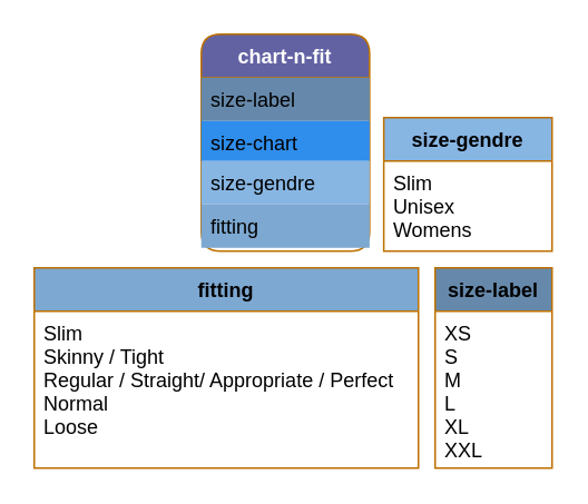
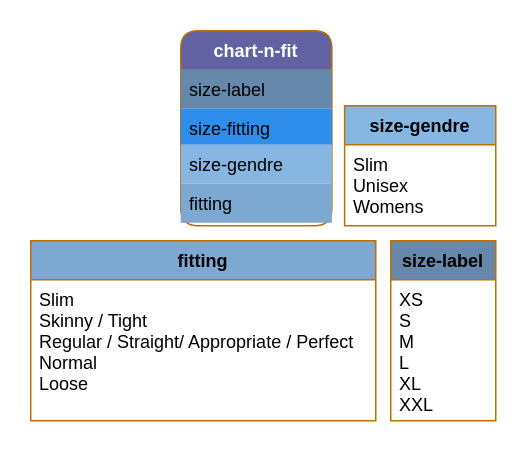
  <mxCell id="0" />
  <mxCell id="1" parent="0" />
  <mxCell id="2" value="fitting" style="swimlane;fontStyle=1;align=center;verticalAlign=top;childLayout=stackLayout;horizontal=1;startSize=26;horizontalStack=0;resizeParent=1;resizeLast=0;collapsible=1;marginBottom=0;rounded=0;shadow=0;strokeWidth=1;fillColor=#7DA8D1;strokeColor=#BD7000;fontColor=#000000;" vertex="1" parent="1"><mxGeometry x="20" y="160" width="230" height="120" as="geometry"><mxRectangle x="230" y="140" width="160" height="26" as="alternateBounds" /></mxGeometry></mxCell>
  <mxCell id="3" value="Slim&#10;Skinny / Tight&#10;Regular / Straight/ Appropriate / Perfect&#10;Normal&#10;Loose" style="text;align=left;verticalAlign=top;spacingLeft=4;spacingRight=4;overflow=hidden;rotatable=0;points=[[0,0.5],[1,0.5]];portConstraint=eastwest;" vertex="1" parent="2"><mxGeometry y="26" width="230" height="94" as="geometry" /></mxCell>
  <mxCell id="4" value="size-label" style="swimlane;fontStyle=1;align=center;verticalAlign=top;childLayout=stackLayout;horizontal=1;startSize=26;horizontalStack=0;resizeParent=1;resizeLast=0;collapsible=1;marginBottom=0;rounded=0;shadow=0;strokeWidth=1;fillColor=#6689AB;strokeColor=#BD7000;fontColor=#000000;" vertex="1" parent="1"><mxGeometry x="260" y="160" width="70" height="120" as="geometry"><mxRectangle x="230" y="140" width="160" height="26" as="alternateBounds" /></mxGeometry></mxCell>
  <mxCell id="5" value="XS&#10;S&#10;M&#10;L&#10;XL&#10;XXL" style="text;align=left;verticalAlign=top;spacingLeft=4;spacingRight=4;overflow=hidden;rotatable=0;points=[[0,0.5],[1,0.5]];portConstraint=eastwest;" vertex="1" parent="4"><mxGeometry y="26" width="70" height="94" as="geometry" /></mxCell>
  <mxCell id="6" value="size-gendre" style="swimlane;fontStyle=1;align=center;verticalAlign=top;childLayout=stackLayout;horizontal=1;startSize=26;horizontalStack=0;resizeParent=1;resizeLast=0;collapsible=1;marginBottom=0;rounded=0;shadow=0;strokeWidth=1;fillColor=#88B6E3;strokeColor=#BD7000;fontColor=#000000;" vertex="1" parent="1"><mxGeometry x="229.25" y="70" width="100.75" height="80" as="geometry"><mxRectangle x="230" y="140" width="160" height="26" as="alternateBounds" /></mxGeometry></mxCell>
  <mxCell id="7" value="Slim&#10;Unisex&#10;Womens" style="text;align=left;verticalAlign=top;spacingLeft=4;spacingRight=4;overflow=hidden;rotatable=0;points=[[0,0.5],[1,0.5]];portConstraint=eastwest;" vertex="1" parent="6"><mxGeometry y="26" width="100.75" height="54" as="geometry" /></mxCell>
  <mxCell id="8" value="chart-n-fit" style="swimlane;fontStyle=1;align=center;verticalAlign=top;childLayout=stackLayout;horizontal=1;startSize=26;horizontalStack=0;resizeParent=1;resizeLast=0;collapsible=1;marginBottom=0;rounded=1;shadow=0;strokeWidth=1;fillColor=#6262A3;strokeColor=#BD7000;fontColor=#ffffff;" parent="1" vertex="1"><mxGeometry x="120" y="20" width="100.75" height="130" as="geometry"><mxRectangle x="230" y="140" width="160" height="26" as="alternateBounds" /></mxGeometry></mxCell>
  <mxCell id="9" value="size-label" style="text;align=left;verticalAlign=top;spacingLeft=4;spacingRight=4;overflow=hidden;rotatable=0;points=[[0,0.5],[1,0.5]];portConstraint=eastwest;fillColor=#6689AB;" parent="8" vertex="1"><mxGeometry y="26" width="100.75" height="26" as="geometry" /></mxCell>
- <mxCell id="10" value="size-chart" style="text;align=left;verticalAlign=top;spacingLeft=4;spacingRight=4;overflow=hidden;rotatable=0;points=[[0,0.5],[1,0.5]];portConstraint=eastwest;rounded=0;shadow=0;html=0;fillColor=#2F8DEB;" parent="8" vertex="1"><mxGeometry y="52" width="100.75" height="24" as="geometry" /></mxCell>
+ <mxCell id="10" value="size-fitting" style="text;align=left;verticalAlign=top;spacingLeft=4;spacingRight=4;overflow=hidden;rotatable=0;points=[[0,0.5],[1,0.5]];portConstraint=eastwest;rounded=0;shadow=0;html=0;fillColor=#2F8DEB;" parent="8" vertex="1"><mxGeometry y="52" width="100.75" height="24" as="geometry" /></mxCell>
  <mxCell id="11" value="size-gendre" style="text;align=left;verticalAlign=top;spacingLeft=4;spacingRight=4;overflow=hidden;rotatable=0;points=[[0,0.5],[1,0.5]];portConstraint=eastwest;rounded=0;shadow=0;html=0;fillColor=#88B6E3;" parent="8" vertex="1"><mxGeometry y="76" width="100.75" height="26" as="geometry" /></mxCell>
  <mxCell id="12" value="fitting" style="text;align=left;verticalAlign=top;spacingLeft=4;spacingRight=4;overflow=hidden;rotatable=0;points=[[0,0.5],[1,0.5]];portConstraint=eastwest;rounded=0;shadow=0;html=0;fillColor=#7DA8D1;" parent="8" vertex="1"><mxGeometry y="102" width="100.75" height="26" as="geometry" /></mxCell>
